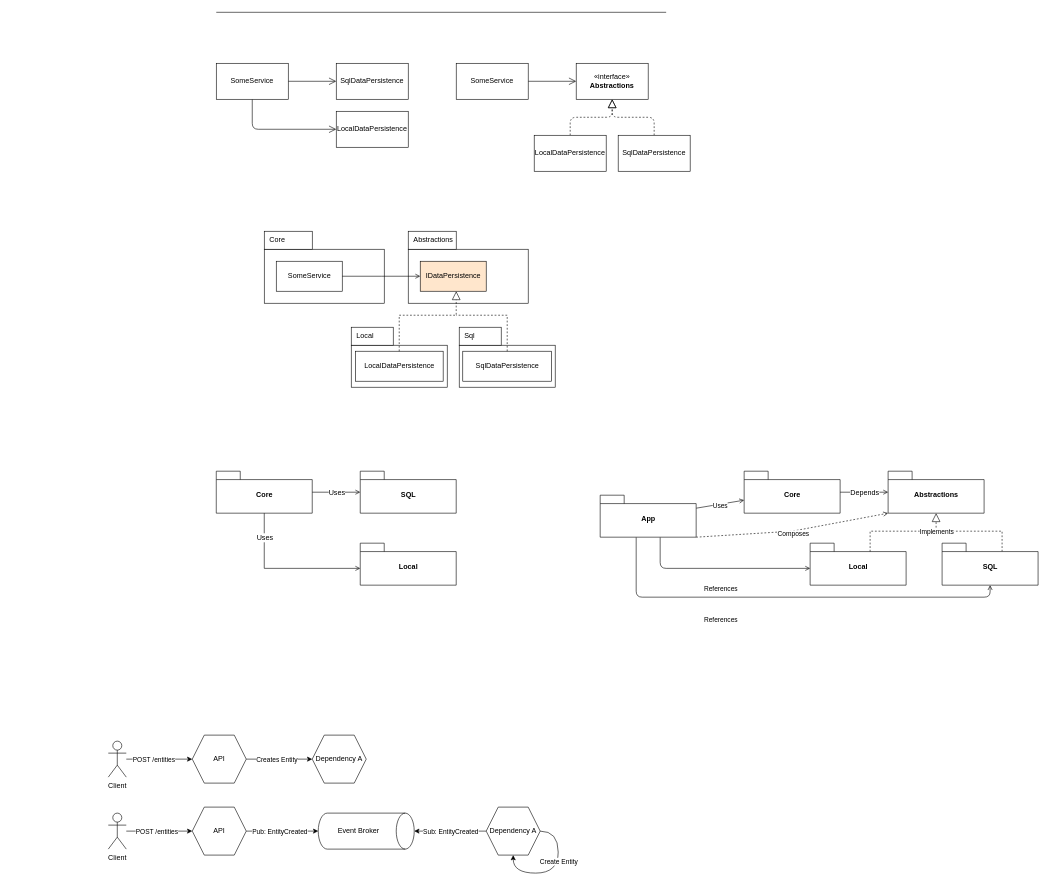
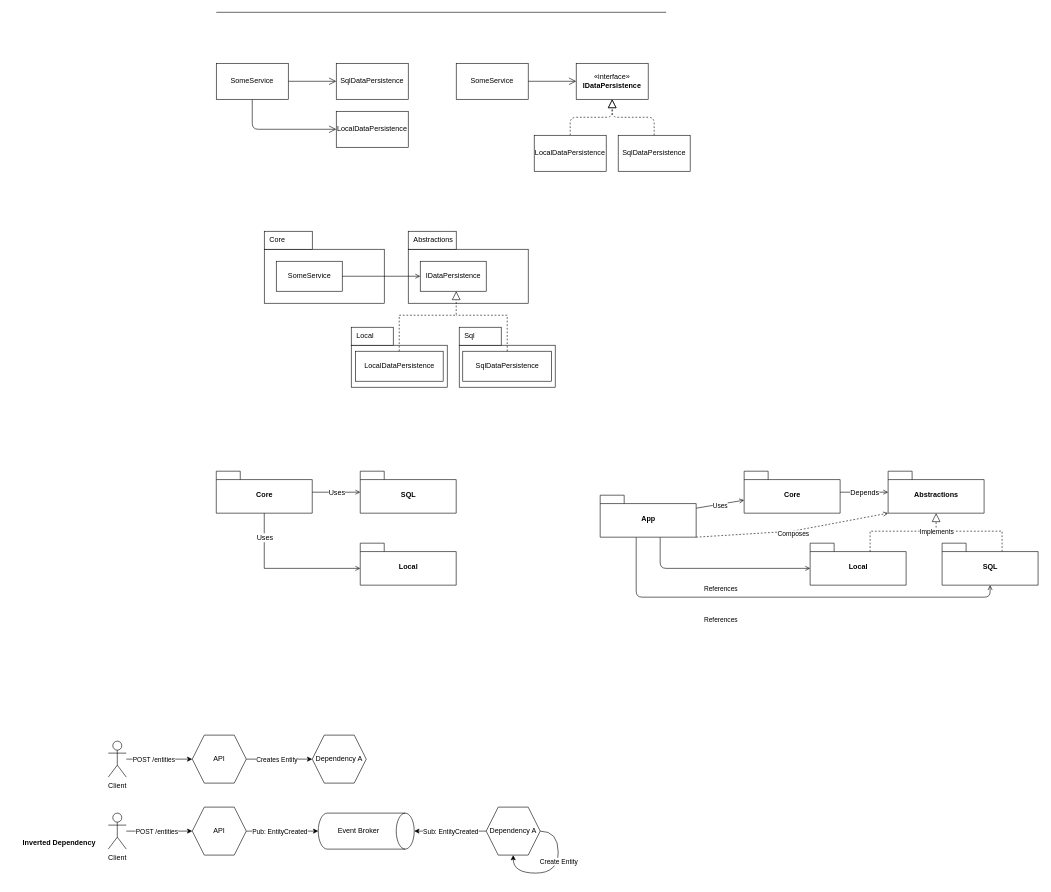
  <mxCell id="0" />
  <mxCell id="1" parent="0" />
  <mxCell id="2" style="edgeStyle=elbowEdgeStyle;rounded=0;html=1;endArrow=none;endFill=0;jettySize=auto;orthogonalLoop=1;elbow=vertical;endSize=12;exitX=0;exitY=0;dashed=1;exitDx=100;exitDy=14;exitPerimeter=0;" edge="1" parent="1" source="76"><mxGeometry relative="1" as="geometry"><mxPoint x="1560" y="885" as="targetPoint" /><Array as="points"><mxPoint x="1590" y="885" /><mxPoint x="1600" y="905" /></Array><mxPoint x="1640" y="945" as="sourcePoint" /></mxGeometry></mxCell>
  <mxCell id="3" style="edgeStyle=none;html=1;endArrow=open;endFill=0;jumpSize=12;endSize=10;" parent="1" source="5" target="6" edge="1"><mxGeometry relative="1" as="geometry" /></mxCell>
  <mxCell id="4" style="edgeStyle=orthogonalEdgeStyle;jumpSize=12;html=1;endArrow=open;endFill=0;endSize=10;elbow=vertical;entryX=0;entryY=0.5;entryDx=0;entryDy=0;exitX=0.5;exitY=1;exitDx=0;exitDy=0;" parent="1" source="5" target="7" edge="1"><mxGeometry relative="1" as="geometry" /></mxCell>
  <mxCell id="5" value="SomeService" style="rounded=0;whiteSpace=wrap;html=1;" parent="1" vertex="1"><mxGeometry x="360" y="105" width="120" height="60" as="geometry" /></mxCell>
  <mxCell id="6" value="SqlDataPersistence" style="rounded=0;whiteSpace=wrap;html=1;" parent="1" vertex="1"><mxGeometry x="560" y="105" width="120" height="60" as="geometry" /></mxCell>
  <mxCell id="7" value="LocalDataPersistence" style="rounded=0;whiteSpace=wrap;html=1;" parent="1" vertex="1"><mxGeometry x="560" y="185" width="120" height="60" as="geometry" /></mxCell>
  <mxCell id="8" style="edgeStyle=none;html=1;endArrow=open;endFill=0;jumpSize=12;endSize=10;" parent="1" source="9" target="10" edge="1"><mxGeometry relative="1" as="geometry" /></mxCell>
  <mxCell id="9" value="SomeService" style="rounded=0;whiteSpace=wrap;html=1;" parent="1" vertex="1"><mxGeometry x="760" y="105" width="120" height="60" as="geometry" /></mxCell>
- <mxCell id="10" value="«interface»&lt;br&gt;&lt;b&gt;Abstractions&lt;/b&gt;" style="rounded=0;whiteSpace=wrap;html=1;" parent="1" vertex="1"><mxGeometry x="960" y="105" width="120" height="60" as="geometry" /></mxCell>
+ <mxCell id="10" value="«interface»&lt;br&gt;&lt;b&gt;IDataPersistence&lt;/b&gt;" style="rounded=0;whiteSpace=wrap;html=1;" parent="1" vertex="1"><mxGeometry x="960" y="105" width="120" height="60" as="geometry" /></mxCell>
  <mxCell id="11" style="edgeStyle=orthogonalEdgeStyle;jumpSize=12;html=1;endArrow=block;endFill=0;endSize=12;elbow=vertical;dashed=1;" parent="1" source="12" target="10" edge="1"><mxGeometry relative="1" as="geometry" /></mxCell>
  <mxCell id="12" value="LocalDataPersistence" style="rounded=0;whiteSpace=wrap;html=1;" parent="1" vertex="1"><mxGeometry x="890" y="225" width="120" height="60" as="geometry" /></mxCell>
  <mxCell id="13" style="edgeStyle=orthogonalEdgeStyle;jumpSize=12;html=1;endArrow=block;endFill=0;endSize=12;elbow=vertical;dashed=1;" parent="1" source="14" target="10" edge="1"><mxGeometry relative="1" as="geometry" /></mxCell>
  <mxCell id="14" value="SqlDataPersistence" style="rounded=0;whiteSpace=wrap;html=1;" parent="1" vertex="1"><mxGeometry x="1030" y="225" width="120" height="60" as="geometry" /></mxCell>
  <mxCell id="15" value="" style="group" parent="1" vertex="1" connectable="0"><mxGeometry x="440" y="385" width="270" height="170" as="geometry" /></mxCell>
  <mxCell id="16" value="" style="rounded=0;whiteSpace=wrap;html=1;" parent="15" vertex="1"><mxGeometry y="30" width="200" height="90" as="geometry" /></mxCell>
  <mxCell id="17" value="Core" style="rounded=0;whiteSpace=wrap;html=1;align=left;spacingLeft=7;" parent="15" vertex="1"><mxGeometry width="80" height="30" as="geometry" /></mxCell>
  <mxCell id="18" value="SomeService" style="html=1;align=center;" parent="15" vertex="1"><mxGeometry x="20" y="50" width="110" height="50" as="geometry" /></mxCell>
  <mxCell id="19" value="" style="group" parent="1" vertex="1" connectable="0"><mxGeometry x="680" y="385" width="270" height="280" as="geometry" /></mxCell>
  <mxCell id="20" value="" style="rounded=0;whiteSpace=wrap;html=1;" parent="19" vertex="1"><mxGeometry y="30" width="200" height="90" as="geometry" /></mxCell>
  <mxCell id="21" value="Abstractions" style="rounded=0;whiteSpace=wrap;html=1;align=left;spacingLeft=7;" parent="19" vertex="1"><mxGeometry width="80" height="30" as="geometry" /></mxCell>
- <mxCell id="22" value="IDataPersistence" style="html=1;align=center;fillColor=#ffe6cc;" parent="19" vertex="1"><mxGeometry x="20" y="50" width="110" height="50" as="geometry" /></mxCell>
+ <mxCell id="22" value="IDataPersistence" style="html=1;align=center;" parent="19" vertex="1"><mxGeometry x="20" y="50" width="110" height="50" as="geometry" /></mxCell>
  <mxCell id="23" value="" style="group" parent="19" vertex="1" connectable="0"><mxGeometry x="110" y="160" width="160" height="120" as="geometry" /></mxCell>
  <mxCell id="24" value="" style="rounded=0;whiteSpace=wrap;html=1;" parent="23" vertex="1"><mxGeometry x="-25" y="30" width="160" height="70" as="geometry" /></mxCell>
  <mxCell id="25" value="Sql" style="rounded=0;whiteSpace=wrap;html=1;align=left;spacingLeft=7;" parent="23" vertex="1"><mxGeometry x="-25" width="70" height="30" as="geometry" /></mxCell>
  <mxCell id="26" value="SqlDataPersistence" style="html=1;align=center;" parent="23" vertex="1"><mxGeometry x="-19.074" y="40" width="148.148" height="50" as="geometry" /></mxCell>
  <mxCell id="27" value="" style="group" parent="1" vertex="1" connectable="0"><mxGeometry x="610" y="545" width="160" height="120" as="geometry" /></mxCell>
  <mxCell id="28" value="" style="rounded=0;whiteSpace=wrap;html=1;" parent="27" vertex="1"><mxGeometry x="-25" y="30" width="160" height="70" as="geometry" /></mxCell>
  <mxCell id="29" value="Local" style="rounded=0;whiteSpace=wrap;html=1;align=left;spacingLeft=7;" parent="27" vertex="1"><mxGeometry x="-25" width="70" height="30" as="geometry" /></mxCell>
  <mxCell id="30" value="LocalDataPersistence" style="html=1;align=center;" parent="27" vertex="1"><mxGeometry x="-18.222" y="40" width="146.453" height="50" as="geometry" /></mxCell>
  <mxCell id="31" style="edgeStyle=elbowEdgeStyle;rounded=0;html=1;endArrow=block;endFill=0;jettySize=auto;orthogonalLoop=1;elbow=vertical;endSize=12;exitX=0.5;exitY=0;dashed=1;exitDx=0;exitDy=0;" parent="1" source="30" edge="1"><mxGeometry relative="1" as="geometry"><Array as="points"><mxPoint x="760" y="525" /></Array><mxPoint x="760" y="485" as="targetPoint" /></mxGeometry></mxCell>
  <mxCell id="32" style="edgeStyle=elbowEdgeStyle;rounded=0;html=1;endArrow=none;endFill=0;jettySize=auto;orthogonalLoop=1;elbow=vertical;endSize=12;exitX=0.5;exitY=0;dashed=1;exitDx=0;exitDy=0;" parent="1" source="26" edge="1"><mxGeometry relative="1" as="geometry"><mxPoint x="760" y="525" as="targetPoint" /><Array as="points"><mxPoint x="795" y="525" /><mxPoint x="805" y="545" /></Array></mxGeometry></mxCell>
  <mxCell id="33" style="edgeStyle=elbowEdgeStyle;rounded=0;elbow=vertical;html=1;endArrow=open;endFill=0;endSize=6;jettySize=auto;orthogonalLoop=1;" parent="1" source="18" target="22" edge="1"><mxGeometry relative="1" as="geometry" /></mxCell>
  <mxCell id="34" value="Core" style="shape=folder;fontStyle=1;spacingTop=10;tabWidth=40;tabHeight=14;tabPosition=left;html=1;align=center;" parent="1" vertex="1"><mxGeometry x="360" y="785" width="160" height="70" as="geometry" /></mxCell>
  <mxCell id="35" value="SQL" style="shape=folder;fontStyle=1;spacingTop=10;tabWidth=40;tabHeight=14;tabPosition=left;html=1;align=center;" parent="1" vertex="1"><mxGeometry x="600" y="785" width="160" height="70" as="geometry" /></mxCell>
  <mxCell id="36" value="Local" style="shape=folder;fontStyle=1;spacingTop=10;tabWidth=40;tabHeight=14;tabPosition=left;html=1;align=center;" parent="1" vertex="1"><mxGeometry x="600" y="905" width="160" height="70" as="geometry" /></mxCell>
  <mxCell id="37" style="edgeStyle=elbowEdgeStyle;rounded=0;elbow=vertical;html=1;endArrow=open;endFill=0;endSize=6;jettySize=auto;orthogonalLoop=1;" parent="1" source="34" target="35" edge="1"><mxGeometry relative="1" as="geometry"><mxPoint x="590" y="752" as="sourcePoint" /><mxPoint x="590" y="635" as="targetPoint" /></mxGeometry></mxCell>
  <mxCell id="38" value="Uses" style="text;html=1;resizable=0;points=[];align=center;verticalAlign=middle;labelBackgroundColor=default;" parent="37" vertex="1" connectable="0"><mxGeometry y="10" relative="1" as="geometry"><mxPoint y="10" as="offset" /></mxGeometry></mxCell>
  <mxCell id="39" style="edgeStyle=orthogonalEdgeStyle;rounded=0;elbow=vertical;html=1;endArrow=open;endFill=0;endSize=6;jettySize=auto;orthogonalLoop=1;entryX=0;entryY=0;entryDx=0;entryDy=42;entryPerimeter=0;exitX=0.5;exitY=1;exitDx=0;exitDy=0;exitPerimeter=0;" parent="1" source="34" target="36" edge="1"><mxGeometry relative="1" as="geometry"><mxPoint x="770" y="715" as="sourcePoint" /><mxPoint x="850" y="715" as="targetPoint" /></mxGeometry></mxCell>
  <mxCell id="40" value="Uses" style="text;html=1;resizable=0;points=[];align=center;verticalAlign=middle;labelBackgroundColor=default;" parent="39" vertex="1" connectable="0"><mxGeometry y="10" relative="1" as="geometry"><mxPoint x="-34" y="-42" as="offset" /></mxGeometry></mxCell>
  <mxCell id="41" style="edgeStyle=none;html=1;" parent="1" source="43" target="47" edge="1"><mxGeometry relative="1" as="geometry" /></mxCell>
  <mxCell id="42" value="Pub: EntityCreated" style="edgeLabel;html=1;align=center;verticalAlign=middle;resizable=0;points=[];" parent="41" vertex="1" connectable="0"><mxGeometry x="-0.25" y="2" relative="1" as="geometry"><mxPoint x="10" y="2" as="offset" /></mxGeometry></mxCell>
  <mxCell id="43" value="API" style="shape=hexagon;perimeter=hexagonPerimeter2;whiteSpace=wrap;html=1;fixedSize=1;" parent="1" vertex="1"><mxGeometry x="320" y="1345" width="90" height="80" as="geometry" /></mxCell>
  <mxCell id="44" style="edgeStyle=none;html=1;" parent="1" source="46" target="43" edge="1"><mxGeometry relative="1" as="geometry" /></mxCell>
  <mxCell id="45" value="POST /entities" style="edgeLabel;html=1;align=center;verticalAlign=middle;resizable=0;points=[];" parent="44" vertex="1" connectable="0"><mxGeometry x="-0.529" y="-2" relative="1" as="geometry"><mxPoint x="24" y="-2" as="offset" /></mxGeometry></mxCell>
  <mxCell id="46" value="Client" style="shape=umlActor;verticalLabelPosition=bottom;verticalAlign=top;html=1;outlineConnect=0;" parent="1" vertex="1"><mxGeometry x="180" y="1355" width="30" height="60" as="geometry" /></mxCell>
  <mxCell id="47" value="Event Broker" style="shape=cylinder3;whiteSpace=wrap;html=1;boundedLbl=1;backgroundOutline=1;size=15;rotation=90;horizontal=0;" parent="1" vertex="1"><mxGeometry x="580" y="1305" width="60" height="160" as="geometry" /></mxCell>
  <mxCell id="48" style="edgeStyle=none;html=1;" parent="1" source="50" target="47" edge="1"><mxGeometry relative="1" as="geometry" /></mxCell>
  <mxCell id="49" value="Sub: EntityCreated" style="edgeLabel;html=1;align=center;verticalAlign=middle;resizable=0;points=[];" parent="48" vertex="1" connectable="0"><mxGeometry x="0.363" y="-1" relative="1" as="geometry"><mxPoint x="22" y="1" as="offset" /></mxGeometry></mxCell>
  <mxCell id="50" value="Dependency A" style="shape=hexagon;perimeter=hexagonPerimeter2;whiteSpace=wrap;html=1;fixedSize=1;" parent="1" vertex="1"><mxGeometry x="810" y="1345" width="90" height="80" as="geometry" /></mxCell>
  <mxCell id="51" style="edgeStyle=none;html=1;" parent="1" source="53" target="57" edge="1"><mxGeometry relative="1" as="geometry" /></mxCell>
  <mxCell id="52" value="Creates Entity" style="edgeLabel;html=1;align=center;verticalAlign=middle;resizable=0;points=[];" parent="51" vertex="1" connectable="0"><mxGeometry x="-0.618" relative="1" as="geometry"><mxPoint x="29" as="offset" /></mxGeometry></mxCell>
  <mxCell id="53" value="API" style="shape=hexagon;perimeter=hexagonPerimeter2;whiteSpace=wrap;html=1;fixedSize=1;" parent="1" vertex="1"><mxGeometry x="320" y="1225" width="90" height="80" as="geometry" /></mxCell>
  <mxCell id="54" style="edgeStyle=none;html=1;" parent="1" source="56" target="53" edge="1"><mxGeometry relative="1" as="geometry" /></mxCell>
  <mxCell id="55" value="POST /entities" style="edgeLabel;html=1;align=center;verticalAlign=middle;resizable=0;points=[];" parent="54" vertex="1" connectable="0"><mxGeometry x="-0.529" y="-2" relative="1" as="geometry"><mxPoint x="19" y="-2" as="offset" /></mxGeometry></mxCell>
  <mxCell id="56" value="Client" style="shape=umlActor;verticalLabelPosition=bottom;verticalAlign=top;html=1;outlineConnect=0;" parent="1" vertex="1"><mxGeometry x="180" y="1235" width="30" height="60" as="geometry" /></mxCell>
  <mxCell id="57" value="Dependency A" style="shape=hexagon;perimeter=hexagonPerimeter2;whiteSpace=wrap;html=1;fixedSize=1;" parent="1" vertex="1"><mxGeometry x="520" y="1225" width="90" height="80" as="geometry" /></mxCell>
  <mxCell id="58" value="" style="edgeStyle=segmentEdgeStyle;endArrow=classic;html=1;exitX=1;exitY=0.5;exitDx=0;exitDy=0;entryX=0.5;entryY=1;entryDx=0;entryDy=0;curved=1;" parent="1" source="50" target="50" edge="1"><mxGeometry width="50" height="50" relative="1" as="geometry"><mxPoint x="1080" y="1485" as="sourcePoint" /><mxPoint x="1130" y="1435" as="targetPoint" /><Array as="points"><mxPoint x="930" y="1385" /><mxPoint x="930" y="1455" /><mxPoint x="855" y="1455" /></Array></mxGeometry></mxCell>
  <mxCell id="59" value="Create Entity" style="edgeLabel;html=1;align=center;verticalAlign=middle;resizable=0;points=[];" parent="58" vertex="1" connectable="0"><mxGeometry x="0.122" y="-7" relative="1" as="geometry"><mxPoint x="15" y="-13" as="offset" /></mxGeometry></mxCell>
+ <mxCell id="60" value="Inverted Dependency" style="text;html=1;align=right;verticalAlign=middle;resizable=0;points=[];autosize=1;strokeColor=none;fillColor=none;fontStyle=1" parent="1" vertex="1"><mxGeometry x="20" y="1395" width="140" height="20" as="geometry" /></mxCell>
  <mxCell id="61" value="" style="endArrow=none;html=1;" edge="1" parent="1"><mxGeometry width="50" height="50" relative="1" as="geometry"><mxPoint x="360" y="20" as="sourcePoint" /><mxPoint x="1110" y="20" as="targetPoint" /></mxGeometry></mxCell>
  <mxCell id="62" value="Core" style="shape=folder;fontStyle=1;spacingTop=10;tabWidth=40;tabHeight=14;tabPosition=left;html=1;align=center;" vertex="1" parent="1"><mxGeometry x="1240" y="785" width="160" height="70" as="geometry" /></mxCell>
  <mxCell id="63" value="Abstractions" style="shape=folder;fontStyle=1;spacingTop=10;tabWidth=40;tabHeight=14;tabPosition=left;html=1;align=center;" vertex="1" parent="1"><mxGeometry x="1480" y="785" width="160" height="70" as="geometry" /></mxCell>
  <mxCell id="64" value="Local" style="shape=folder;fontStyle=1;spacingTop=10;tabWidth=40;tabHeight=14;tabPosition=left;html=1;align=center;" vertex="1" parent="1"><mxGeometry x="1350" y="905" width="160" height="70" as="geometry" /></mxCell>
  <mxCell id="65" style="edgeStyle=elbowEdgeStyle;rounded=0;elbow=vertical;html=1;endArrow=open;endFill=0;endSize=6;jettySize=auto;orthogonalLoop=1;" edge="1" parent="1" source="62" target="63"><mxGeometry relative="1" as="geometry"><mxPoint x="1470" y="752" as="sourcePoint" /><mxPoint x="1470" y="635" as="targetPoint" /></mxGeometry></mxCell>
  <mxCell id="66" value="Depends" style="text;html=1;resizable=0;points=[];align=center;verticalAlign=middle;labelBackgroundColor=default;" vertex="1" connectable="0" parent="65"><mxGeometry y="10" relative="1" as="geometry"><mxPoint y="10" as="offset" /></mxGeometry></mxCell>
  <mxCell id="67" style="edgeStyle=none;html=1;endArrow=open;endFill=0;" edge="1" parent="1" source="75" target="62"><mxGeometry relative="1" as="geometry" /></mxCell>
  <mxCell id="68" value="Uses" style="edgeLabel;html=1;align=center;verticalAlign=middle;resizable=0;points=[];" vertex="1" connectable="0" parent="67"><mxGeometry x="-0.325" relative="1" as="geometry"><mxPoint x="13" as="offset" /></mxGeometry></mxCell>
  <mxCell id="69" style="edgeStyle=orthogonalEdgeStyle;html=1;entryX=0;entryY=0;entryDx=0;entryDy=42;entryPerimeter=0;exitX=0.625;exitY=1.001;exitDx=0;exitDy=0;exitPerimeter=0;endArrow=open;endFill=0;" edge="1" parent="1" source="75" target="64"><mxGeometry relative="1" as="geometry"><Array as="points"><mxPoint x="1100" y="947" /></Array></mxGeometry></mxCell>
  <mxCell id="70" value="References" style="edgeLabel;html=1;align=center;verticalAlign=middle;resizable=0;points=[];" vertex="1" connectable="0" parent="69"><mxGeometry x="-0.79" y="3" relative="1" as="geometry"><mxPoint x="97" y="54" as="offset" /></mxGeometry></mxCell>
  <mxCell id="71" style="edgeStyle=orthogonalEdgeStyle;html=1;entryX=0.5;entryY=1;entryDx=0;entryDy=0;entryPerimeter=0;exitX=0.375;exitY=1;exitDx=0;exitDy=0;exitPerimeter=0;endArrow=open;endFill=0;" edge="1" parent="1" source="75" target="76"><mxGeometry relative="1" as="geometry"><Array as="points"><mxPoint x="1060" y="995" /><mxPoint x="1650" y="995" /></Array></mxGeometry></mxCell>
  <mxCell id="72" value="References" style="edgeLabel;html=1;align=center;verticalAlign=middle;resizable=0;points=[];" vertex="1" connectable="0" parent="71"><mxGeometry x="-0.859" relative="1" as="geometry"><mxPoint x="140" y="87" as="offset" /></mxGeometry></mxCell>
  <mxCell id="73" style="html=1;entryX=0;entryY=0;entryDx=0;entryDy=70;entryPerimeter=0;exitX=0;exitY=0;exitDx=160;exitDy=70;exitPerimeter=0;dashed=1;endArrow=open;endFill=0;" edge="1" parent="1" source="75" target="63"><mxGeometry relative="1" as="geometry"><Array as="points"><mxPoint x="1320" y="885" /></Array></mxGeometry></mxCell>
  <mxCell id="74" value="Composes" style="edgeLabel;html=1;align=center;verticalAlign=middle;resizable=0;points=[];" vertex="1" connectable="0" parent="73"><mxGeometry x="-0.109" y="-3" relative="1" as="geometry"><mxPoint x="18" as="offset" /></mxGeometry></mxCell>
  <mxCell id="75" value="App" style="shape=folder;fontStyle=1;spacingTop=10;tabWidth=40;tabHeight=14;tabPosition=left;html=1;align=center;" vertex="1" parent="1"><mxGeometry x="1000" y="825" width="160" height="70" as="geometry" /></mxCell>
  <mxCell id="76" value="SQL" style="shape=folder;fontStyle=1;spacingTop=10;tabWidth=40;tabHeight=14;tabPosition=left;html=1;align=center;" vertex="1" parent="1"><mxGeometry x="1570" y="905" width="160" height="70" as="geometry" /></mxCell>
  <mxCell id="77" style="edgeStyle=elbowEdgeStyle;rounded=0;html=1;endArrow=block;endFill=0;jettySize=auto;orthogonalLoop=1;elbow=vertical;endSize=12;dashed=1;entryX=0.5;entryY=1;entryDx=0;entryDy=0;entryPerimeter=0;exitX=0;exitY=0;exitDx=100;exitDy=14;exitPerimeter=0;" edge="1" parent="1" source="64" target="63"><mxGeometry relative="1" as="geometry"><Array as="points"><mxPoint x="1555" y="885" /><mxPoint x="1555" y="925" /></Array><mxPoint x="1480" y="915" as="sourcePoint" /><mxPoint x="1550" y="985" as="targetPoint" /></mxGeometry></mxCell>
  <mxCell id="78" value="Implements" style="edgeLabel;html=1;align=center;verticalAlign=middle;resizable=0;points=[];labelBackgroundColor=default;" vertex="1" connectable="0" parent="77"><mxGeometry x="0.36" y="-1" relative="1" as="geometry"><mxPoint x="26" as="offset" /></mxGeometry></mxCell>
